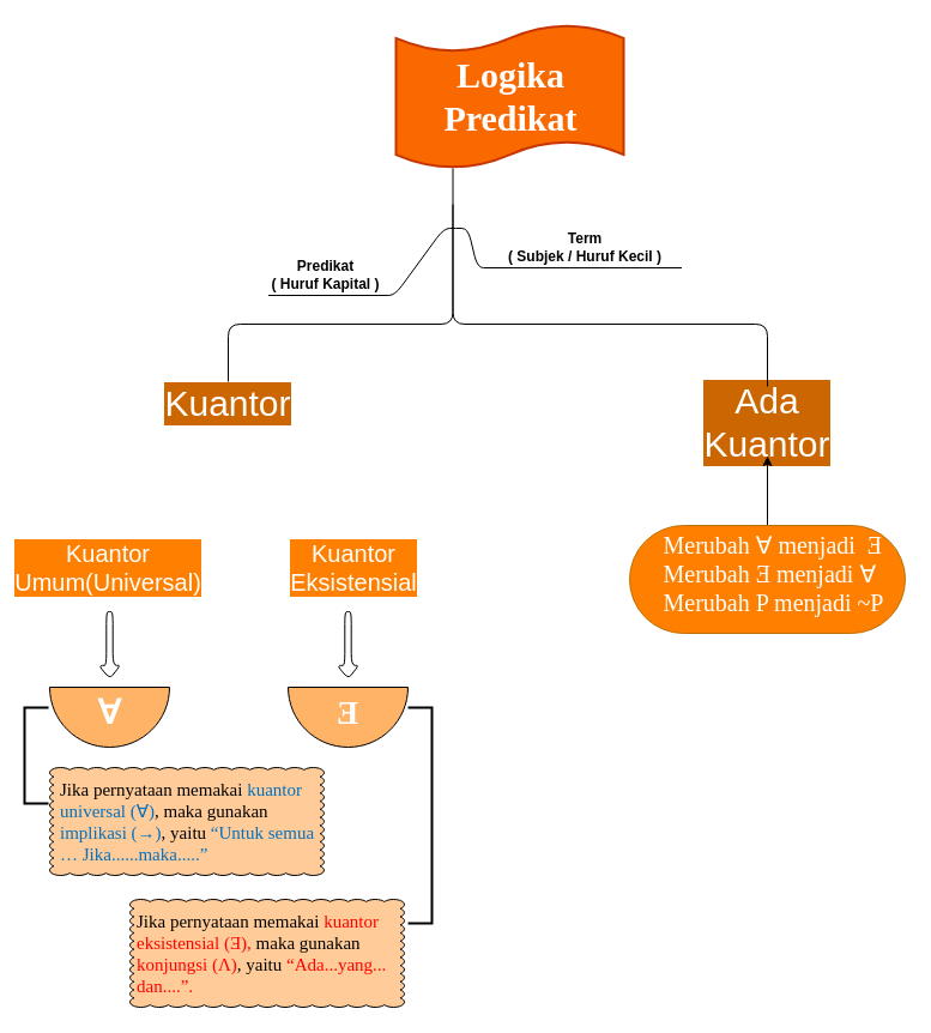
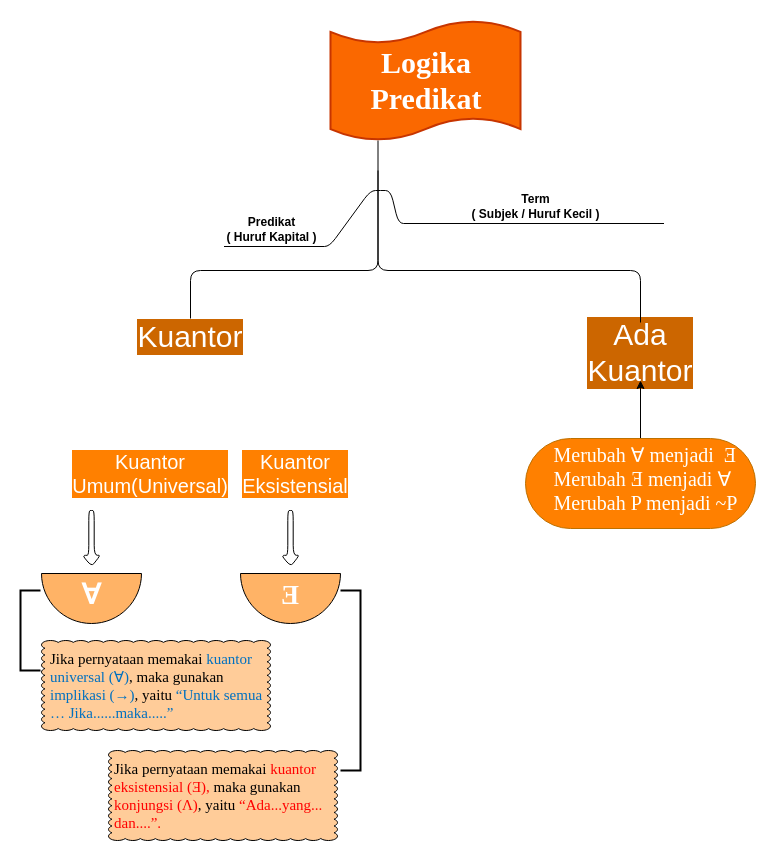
  <mxCell id="0" />
  <mxCell id="1" parent="0" />
  <mxCell id="2" value="" style="verticalLabelPosition=bottom;verticalAlign=top;html=1;shape=mxgraph.basic.half_circle;rounded=1;fontColor=#000000;strokeColor=default;fillColor=#FFB366;" parent="1" vertex="1"><mxGeometry x="41" y="573" width="100" height="50" as="geometry" /></mxCell>
  <mxCell id="3" value="" style="shape=tape;whiteSpace=wrap;html=1;strokeWidth=2;size=0.19;labelBackgroundColor=#FF0000;labelBorderColor=none;fontSize=30;fillColor=#fa6800;strokeColor=#C73500;fontColor=#000000;rounded=1;" parent="1" vertex="1"><mxGeometry x="330" y="20" width="190" height="120" as="geometry" /></mxCell>
  <mxCell id="4" value="&lt;h1 style=&quot;font-size: 30px&quot;&gt;&lt;p style=&quot;margin-top: 0pt ; margin-bottom: 0pt ; margin-left: 0in ; text-align: center ; direction: ltr ; unicode-bidi: embed ; word-break: normal ; font-size: 30px&quot;&gt;&lt;font face=&quot;Bahnschrift Condensed&quot; style=&quot;font-size: 30px&quot;&gt;&lt;span style=&quot;font-size: 30px&quot;&gt;Logika Predikat&lt;/span&gt;&lt;/font&gt;&lt;/p&gt;&lt;/h1&gt;" style="text;html=1;strokeColor=none;fillColor=none;spacing=5;spacingTop=-20;whiteSpace=wrap;overflow=hidden;labelBackgroundColor=none;fontColor=#FFFFFF;fontSize=30;labelBorderColor=none;glass=0;shadow=0;rounded=1;" parent="1" vertex="1"><mxGeometry x="362" y="35" width="126" height="90" as="geometry" /></mxCell>
  <mxCell id="5" value="Kuantor" style="whiteSpace=wrap;align=center;verticalAlign=middle;treeFolding=1;treeMoving=1;newEdgeStyle={&quot;edgeStyle&quot;:&quot;elbowEdgeStyle&quot;,&quot;startArrow&quot;:&quot;none&quot;,&quot;endArrow&quot;:&quot;none&quot;};shadow=0;glass=0;labelBackgroundColor=#CC6600;labelBorderColor=none;fontSize=30;fontColor=#FFFFFF;fillColor=none;spacingTop=0;spacing=2;html=1;horizontal=1;strokeColor=none;rounded=1;" parent="1" vertex="1"><mxGeometry x="135" y="306" width="110" height="60" as="geometry" /></mxCell>
  <mxCell id="6" value="" style="edgeStyle=elbowEdgeStyle;elbow=vertical;startArrow=none;endArrow=none;fontSize=30;fontColor=#FFFFFF;exitX=0.25;exitY=1;exitDx=0;exitDy=0;exitPerimeter=0;" parent="1" source="3" edge="1"><mxGeometry relative="1" as="geometry"><mxPoint x="429.94" y="239" as="sourcePoint" /><mxPoint x="190" y="318" as="targetPoint" /><Array as="points"><mxPoint x="290" y="270" /><mxPoint x="190" y="308" /><mxPoint x="170" y="274" /><mxPoint x="280" y="274" /></Array></mxGeometry></mxCell>
  <mxCell id="7" value="Ada Kuantor" style="whiteSpace=wrap;html=1;align=center;verticalAlign=middle;treeFolding=1;treeMoving=1;newEdgeStyle={&quot;edgeStyle&quot;:&quot;elbowEdgeStyle&quot;,&quot;startArrow&quot;:&quot;none&quot;,&quot;endArrow&quot;:&quot;none&quot;};shadow=0;glass=0;labelBackgroundColor=#CC6600;labelBorderColor=none;fontSize=30;fontColor=#FFFFFF;fillColor=none;strokeColor=none;rounded=1;" parent="1" vertex="1"><mxGeometry x="590" y="322" width="100" height="60" as="geometry" /></mxCell>
  <mxCell id="8" value="" style="edgeStyle=elbowEdgeStyle;elbow=vertical;startArrow=none;endArrow=none;fontSize=30;fontColor=#FFFFFF;exitX=0.25;exitY=1;exitDx=0;exitDy=0;exitPerimeter=0;entryX=0.5;entryY=0;entryDx=0;entryDy=0;" parent="1" target="7" edge="1"><mxGeometry relative="1" as="geometry"><mxPoint x="377.5" y="170" as="sourcePoint" /><mxPoint x="640" y="310" as="targetPoint" /><Array as="points"><mxPoint x="510" y="270" /></Array></mxGeometry></mxCell>
- <mxCell id="9" value="Kuantor Umum(Universal)" style="whiteSpace=wrap;html=1;align=center;verticalAlign=middle;treeFolding=1;treeMoving=1;shadow=0;glass=0;labelBackgroundColor=#FF8000;labelBorderColor=none;fontSize=20;fontColor=#FFFFFF;fillColor=none;strokeColor=none;rounded=1;" parent="1" vertex="1"><mxGeometry x="20" y="443" width="140" height="60" as="geometry" /></mxCell>
+ <mxCell id="9" value="Kuantor Umum(Universal)" style="whiteSpace=wrap;html=1;align=center;verticalAlign=middle;treeFolding=1;treeMoving=1;shadow=0;glass=0;labelBackgroundColor=#FF8000;labelBorderColor=none;fontSize=20;fontColor=#FFFFFF;fillColor=none;strokeColor=none;rounded=1;" parent="1" vertex="1"><mxGeometry x="80" y="443" width="140" height="60" as="geometry" /></mxCell>
  <mxCell id="10" value="Kuantor&lt;br style=&quot;font-size: 20px&quot;&gt;Eksistensial" style="whiteSpace=wrap;html=1;align=center;verticalAlign=middle;treeFolding=1;treeMoving=1;shadow=0;glass=0;labelBackgroundColor=#FF8000;labelBorderColor=none;fontSize=20;fontColor=#FFFFFF;fillColor=none;strokeColor=none;spacingTop=0;rounded=1;" parent="1" vertex="1"><mxGeometry x="245" y="443" width="100" height="60" as="geometry" /></mxCell>
  <mxCell id="11" value="" style="edgeStyle=orthogonalEdgeStyle;orthogonalLoop=1;jettySize=auto;html=1;fontSize=20;fontColor=#FFFFFF;exitX=0.5;exitY=0;exitDx=0;exitDy=0;entryX=0.5;entryY=0.967;entryDx=0;entryDy=0;entryPerimeter=0;" parent="1" source="12" target="7" edge="1"><mxGeometry relative="1" as="geometry"><mxPoint x="640" y="390" as="targetPoint" /><Array as="points" /><mxPoint x="630" y="526" as="sourcePoint" /></mxGeometry></mxCell>
  <mxCell id="12" value="&lt;div style=&quot;margin-top: 0pt ; margin-bottom: 0pt ; margin-left: 0.5in ; text-indent: -0.5in ; text-align: left ; direction: ltr ; unicode-bidi: embed ; word-break: normal&quot;&gt;&lt;font style=&quot;font-size: 20px&quot; color=&quot;#ffffff&quot;&gt;&lt;span style=&quot;font-family: &amp;#34;bahnschrift semibold condensed&amp;#34;&quot;&gt;Merubah&lt;/span&gt;&lt;span style=&quot;font-family: &amp;#34;bahnschrift semibold condensed&amp;#34;&quot;&gt; &lt;/span&gt;&lt;span style=&quot;font-family: &amp;#34;bahnschrift semibold condensed&amp;#34;&quot;&gt;∀&lt;/span&gt;&lt;span style=&quot;font-family: &amp;#34;bahnschrift semibold condensed&amp;#34;&quot;&gt; &lt;/span&gt;&lt;span style=&quot;font-family: &amp;#34;bahnschrift semibold condensed&amp;#34;&quot;&gt;menjadi&lt;/span&gt;&lt;span style=&quot;font-family: &amp;#34;bahnschrift semibold condensed&amp;#34;&quot;&gt;&amp;nbsp; &lt;/span&gt;&lt;span style=&quot;font-family: &amp;#34;bahnschrift semibold condensed&amp;#34;&quot;&gt;Ǝ&lt;/span&gt;&lt;/font&gt;&lt;/div&gt;&lt;div style=&quot;margin-top: 0pt ; margin-bottom: 0pt ; margin-left: 0.5in ; text-indent: -0.5in ; text-align: left ; direction: ltr ; unicode-bidi: embed ; word-break: normal&quot;&gt;&lt;font color=&quot;#ffffff&quot;&gt;&lt;span style=&quot;text-indent: -0.5in ; font-family: &amp;#34;bahnschrift semibold condensed&amp;#34;&quot;&gt;Merubah&lt;/span&gt;&lt;span style=&quot;text-indent: -0.5in ; font-family: &amp;#34;bahnschrift semibold condensed&amp;#34;&quot;&gt; &lt;/span&gt;&lt;span style=&quot;text-indent: -0.5in ; font-family: &amp;#34;bahnschrift semibold condensed&amp;#34;&quot;&gt;Ǝ &lt;/span&gt;&lt;span style=&quot;text-indent: -0.5in ; font-family: &amp;#34;bahnschrift semibold condensed&amp;#34;&quot;&gt;menjadi&lt;/span&gt;&lt;span style=&quot;text-indent: -0.5in ; font-family: &amp;#34;bahnschrift semibold condensed&amp;#34;&quot;&gt; &lt;/span&gt;&lt;span style=&quot;text-indent: -0.5in ; font-family: &amp;#34;bahnschrift semibold condensed&amp;#34;&quot;&gt;∀&lt;/span&gt;&lt;/font&gt;&lt;/div&gt;&lt;font color=&quot;#ffffff&quot;&gt;&lt;span style=&quot;text-align: left ; text-indent: -0.5in ; font-family: &amp;#34;bahnschrift semibold condensed&amp;#34;&quot;&gt;Merubah&amp;nbsp;P&lt;/span&gt;&lt;span style=&quot;text-align: left ; text-indent: -0.5in ; font-family: &amp;#34;bahnschrift semibold condensed&amp;#34;&quot;&gt; &lt;/span&gt;&lt;span style=&quot;text-align: left ; text-indent: -0.5in ; font-family: &amp;#34;bahnschrift semibold condensed&amp;#34;&quot;&gt;menjadi&lt;/span&gt;&lt;span style=&quot;text-align: left ; text-indent: -0.5in ; font-family: &amp;#34;bahnschrift semibold condensed&amp;#34;&quot;&gt; &lt;/span&gt;&lt;span style=&quot;text-align: left ; text-indent: -0.5in ; font-family: &amp;#34;bahnschrift semibold condensed&amp;#34;&quot;&gt;~P&lt;/span&gt;&lt;/font&gt;" style="whiteSpace=wrap;html=1;arcSize=50;align=center;verticalAlign=middle;strokeWidth=1;autosize=1;spacing=0;treeFolding=1;treeMoving=1;newEdgeStyle={&quot;edgeStyle&quot;:&quot;entityRelationEdgeStyle&quot;,&quot;startArrow&quot;:&quot;none&quot;,&quot;endArrow&quot;:&quot;none&quot;,&quot;segment&quot;:10,&quot;curved&quot;:1};shadow=0;glass=0;labelBackgroundColor=none;labelBorderColor=none;fontSize=20;fillColor=#FF8000;spacingBottom=11;spacingLeft=11;strokeColor=#BD7000;fontColor=#000000;rounded=1;" parent="1" vertex="1"><mxGeometry x="525" y="438" width="230" height="90" as="geometry" /></mxCell>
- <mxCell id="13" value="&lt;b&gt;Term &lt;br&gt;( Subjek / Huruf Kecil )&lt;/b&gt;" style="whiteSpace=wrap;html=1;shape=partialRectangle;top=0;left=0;bottom=1;right=0;points=[[0,1],[1,1]];fillColor=none;align=center;verticalAlign=bottom;routingCenterY=0.5;snapToPoint=1;recursiveResize=0;autosize=1;treeFolding=1;treeMoving=1;newEdgeStyle={&quot;edgeStyle&quot;:&quot;entityRelationEdgeStyle&quot;,&quot;startArrow&quot;:&quot;none&quot;,&quot;endArrow&quot;:&quot;none&quot;,&quot;segment&quot;:10,&quot;curved&quot;:1};rounded=1;" parent="1" vertex="1"><mxGeometry x="408" y="193" width="160" height="30" as="geometry" /></mxCell>
+ <mxCell id="13" value="&lt;b&gt;Term &lt;br&gt;( Subjek / Huruf Kecil )&lt;/b&gt;" style="whiteSpace=wrap;html=1;shape=partialRectangle;top=0;left=0;bottom=1;right=0;points=[[0,1],[1,1]];fillColor=none;align=center;verticalAlign=bottom;routingCenterY=0.5;snapToPoint=1;recursiveResize=0;autosize=1;treeFolding=1;treeMoving=1;newEdgeStyle={&quot;edgeStyle&quot;:&quot;entityRelationEdgeStyle&quot;,&quot;startArrow&quot;:&quot;none&quot;,&quot;endArrow&quot;:&quot;none&quot;,&quot;segment&quot;:10,&quot;curved&quot;:1};rounded=1;" parent="1" vertex="1"><mxGeometry x="408" y="193" width="255" height="30" as="geometry" /></mxCell>
  <mxCell id="14" value="" style="edgeStyle=entityRelationEdgeStyle;startArrow=none;endArrow=none;segment=10;entryX=0;entryY=1;entryDx=0;entryDy=0;" parent="1" target="13" edge="1"><mxGeometry relative="1" as="geometry"><mxPoint x="380" y="190" as="sourcePoint" /><mxPoint x="400" y="200" as="targetPoint" /></mxGeometry></mxCell>
  <mxCell id="15" value="&lt;b&gt;Predikat &lt;br&gt;( Huruf Kapital )&lt;/b&gt;" style="whiteSpace=wrap;html=1;shape=partialRectangle;top=0;left=0;bottom=1;right=0;points=[[0,1],[1,1]];fillColor=none;align=center;verticalAlign=bottom;routingCenterY=0.5;snapToPoint=1;recursiveResize=0;autosize=1;treeFolding=1;treeMoving=1;newEdgeStyle={&quot;edgeStyle&quot;:&quot;entityRelationEdgeStyle&quot;,&quot;startArrow&quot;:&quot;none&quot;,&quot;endArrow&quot;:&quot;none&quot;,&quot;segment&quot;:10,&quot;curved&quot;:1};rounded=1;" parent="1" vertex="1"><mxGeometry x="224" y="186" width="95" height="60" as="geometry" /></mxCell>
  <mxCell id="16" value="" style="edgeStyle=entityRelationEdgeStyle;startArrow=none;endArrow=none;segment=10;exitX=1;exitY=1;exitDx=0;exitDy=0;" parent="1" source="15" edge="1"><mxGeometry relative="1" as="geometry"><mxPoint x="345" y="210" as="sourcePoint" /><mxPoint x="380" y="190" as="targetPoint" /></mxGeometry></mxCell>
  <mxCell id="17" value="" style="shape=singleArrow;direction=south;whiteSpace=wrap;html=1;rounded=1;fontColor=#FFFFFF;fillColor=none;" parent="1" vertex="1"><mxGeometry x="82" y="510" width="18" height="56" as="geometry" /></mxCell>
  <mxCell id="18" value="&lt;span style=&quot;font-family: &amp;quot;bahnschrift semibold condensed&amp;quot;; font-size: 28px; text-align: left; text-indent: -48px;&quot;&gt;&lt;b style=&quot;line-height: 2; font-size: 28px;&quot;&gt;∀&lt;/b&gt;&lt;/span&gt;" style="text;html=1;strokeColor=none;fillColor=none;align=center;verticalAlign=middle;whiteSpace=wrap;rounded=0;fontColor=#FFFFFF;fontSize=28;" parent="1" vertex="1"><mxGeometry x="61" y="579" width="60" height="30" as="geometry" /></mxCell>
  <mxCell id="19" value="" style="shape=singleArrow;direction=south;whiteSpace=wrap;html=1;rounded=1;fontColor=#FFFFFF;fillColor=none;" parent="1" vertex="1"><mxGeometry x="281" y="510" width="18" height="56" as="geometry" /></mxCell>
  <mxCell id="20" value="" style="verticalLabelPosition=bottom;verticalAlign=top;html=1;shape=mxgraph.basic.half_circle;rounded=1;fontColor=#000000;strokeColor=default;fillColor=#FFB366;" parent="1" vertex="1"><mxGeometry x="240" y="573" width="100" height="50" as="geometry" /></mxCell>
  <mxCell id="21" value="&lt;span style=&quot;text-align: left; text-indent: -48px;&quot;&gt;&lt;b&gt;&lt;font style=&quot;font-size: 27px&quot;&gt;Ǝ&lt;/font&gt;&lt;/b&gt;&lt;/span&gt;" style="text;html=1;strokeColor=none;fillColor=none;align=center;verticalAlign=middle;whiteSpace=wrap;rounded=0;fontColor=#FFFFFF;fontSize=28;fontFamily=Times New Roman;" parent="1" vertex="1"><mxGeometry x="260" y="579" width="60" height="30" as="geometry" /></mxCell>
  <mxCell id="22" value="" style="whiteSpace=wrap;html=1;shape=mxgraph.basic.cloud_rect;rounded=1;fontFamily=Helvetica;fontSize=27;fontColor=#FFFFFF;strokeColor=default;fillColor=#FFCC99;" parent="1" vertex="1"><mxGeometry x="41" y="640" width="229" height="90" as="geometry" /></mxCell>
  <mxCell id="23" value="&lt;p style=&quot;margin-top: 0pt ; margin-bottom: 0pt ; margin-left: 0in ; direction: ltr ; unicode-bidi: embed ; word-break: normal ; font-size: 15px&quot;&gt;&lt;font style=&quot;font-size: 15px&quot;&gt;&lt;span style=&quot;font-family: &amp;#34;bahnschrift semibold condensed&amp;#34; ; color: black&quot;&gt;Jika pernyataan memakai &lt;/span&gt;&lt;span style=&quot;font-family: &amp;#34;bahnschrift semibold condensed&amp;#34; ; color: rgb(0 , 112 , 192)&quot;&gt;kuantor universal (∀)&lt;/span&gt;&lt;span style=&quot;font-family: &amp;#34;bahnschrift semibold condensed&amp;#34; ; color: black&quot;&gt;,&amp;nbsp;&lt;/span&gt;&lt;/font&gt;&lt;font style=&quot;font-size: 15px&quot;&gt;&lt;span style=&quot;font-family: &amp;#34;bahnschrift semibold condensed&amp;#34; ; color: black&quot;&gt;maka gunakan &lt;/span&gt;&lt;span style=&quot;font-family: &amp;#34;bahnschrift semibold condensed&amp;#34; ; color: rgb(0 , 112 , 192)&quot;&gt;implikasi (→)&lt;/span&gt;&lt;span style=&quot;font-family: &amp;#34;bahnschrift semibold condensed&amp;#34; ; color: black&quot;&gt;,&amp;nbsp;&lt;/span&gt;&lt;/font&gt;&lt;span style=&quot;color: black ; font-family: &amp;#34;bahnschrift semibold condensed&amp;#34;&quot;&gt;yaitu&amp;nbsp;&lt;/span&gt;&lt;span style=&quot;font-family: &amp;#34;bahnschrift semibold condensed&amp;#34; ; color: rgb(0 , 112 , 192)&quot;&gt;“&lt;/span&gt;&lt;span style=&quot;font-family: &amp;#34;bahnschrift semibold condensed&amp;#34; ; color: rgb(0 , 112 , 192)&quot;&gt;Untuk&lt;/span&gt;&lt;span style=&quot;font-family: &amp;#34;bahnschrift semibold condensed&amp;#34; ; color: rgb(0 , 112 , 192)&quot;&gt; &lt;/span&gt;&lt;span style=&quot;font-family: &amp;#34;bahnschrift semibold condensed&amp;#34; ; color: rgb(0 , 112 , 192)&quot;&gt;semua&lt;/span&gt;&lt;span style=&quot;font-family: &amp;#34;bahnschrift semibold condensed&amp;#34; ; color: rgb(0 , 112 , 192)&quot;&gt; … &lt;/span&gt;&lt;span style=&quot;font-family: &amp;#34;bahnschrift semibold condensed&amp;#34; ; color: rgb(0 , 112 , 192)&quot;&gt;Jika......maka.....”&lt;/span&gt;&lt;/p&gt;" style="text;html=1;strokeColor=none;fillColor=none;align=left;verticalAlign=middle;whiteSpace=wrap;rounded=0;fontFamily=Helvetica;fontSize=27;fontColor=#FFFFFF;rotation=0;" parent="1" vertex="1"><mxGeometry x="47.5" y="650" width="219.5" height="70" as="geometry" /></mxCell>
  <mxCell id="24" value="" style="strokeWidth=2;html=1;shape=mxgraph.flowchart.annotation_1;align=left;pointerEvents=1;rounded=1;fontFamily=Helvetica;fontSize=8;fontColor=#FFFFFF;fillColor=#FFCC99;gradientColor=none;" parent="1" vertex="1"><mxGeometry x="20" y="590" width="20" height="80" as="geometry" /></mxCell>
  <mxCell id="25" value="" style="strokeWidth=2;html=1;shape=mxgraph.flowchart.annotation_1;align=left;pointerEvents=1;rounded=1;fontFamily=Helvetica;fontSize=8;fontColor=#FFFFFF;fillColor=#FFCC99;gradientColor=none;direction=west;" parent="1" vertex="1"><mxGeometry x="340" y="590" width="20" height="180" as="geometry" /></mxCell>
  <mxCell id="26" value="" style="whiteSpace=wrap;html=1;shape=mxgraph.basic.cloud_rect;rounded=1;fontFamily=Helvetica;fontSize=27;fontColor=#FFFFFF;strokeColor=default;fillColor=#FFCC99;" parent="1" vertex="1"><mxGeometry x="108" y="750" width="229" height="90" as="geometry" /></mxCell>
  <mxCell id="27" value="&lt;p style=&quot;margin-top: 0pt ; margin-bottom: 0pt ; margin-left: 0in ; direction: ltr ; unicode-bidi: embed ; word-break: normal ; font-size: 15px&quot;&gt;&lt;span style=&quot;font-family: &amp;#34;bahnschrift semibold condensed&amp;#34; ; color: black&quot;&gt;Jika pernyataan memakai &lt;/span&gt;&lt;font color=&quot;#ff0000&quot;&gt;&lt;span style=&quot;font-family: &amp;#34;bahnschrift semibold condensed&amp;#34;&quot;&gt;kuantor eksistensial (Ǝ)&lt;/span&gt;&lt;span style=&quot;font-family: &amp;#34;bahnschrift semibold condensed&amp;#34;&quot;&gt;, &lt;/span&gt;&lt;/font&gt;&lt;span style=&quot;font-family: &amp;#34;bahnschrift semibold condensed&amp;#34; ; color: black&quot;&gt;maka gunakan &lt;/span&gt;&lt;span style=&quot;font-family: &amp;#34;bahnschrift semibold condensed&amp;#34;&quot;&gt;&lt;font color=&quot;#ff0000&quot;&gt;konjungsi (Λ)&lt;/font&gt;&lt;/span&gt;&lt;span style=&quot;font-family: &amp;#34;bahnschrift semibold condensed&amp;#34; ; color: black&quot;&gt;, yaitu&lt;/span&gt;&lt;font color=&quot;#ff0000&quot;&gt;&lt;span style=&quot;font-family: &amp;#34;bahnschrift semibold condensed&amp;#34;&quot;&gt;&amp;nbsp;&lt;/span&gt;&lt;span style=&quot;font-family: &amp;#34;bahnschrift semibold condensed&amp;#34;&quot;&gt;“Ada...yang... dan....”.&lt;/span&gt;&lt;/font&gt;&lt;/p&gt;" style="text;html=1;strokeColor=none;fillColor=none;align=left;verticalAlign=middle;whiteSpace=wrap;rounded=0;fontFamily=Helvetica;fontSize=8;fontColor=#FFFFFF;" parent="1" vertex="1"><mxGeometry x="111.5" y="755" width="222" height="80" as="geometry" /></mxCell>
